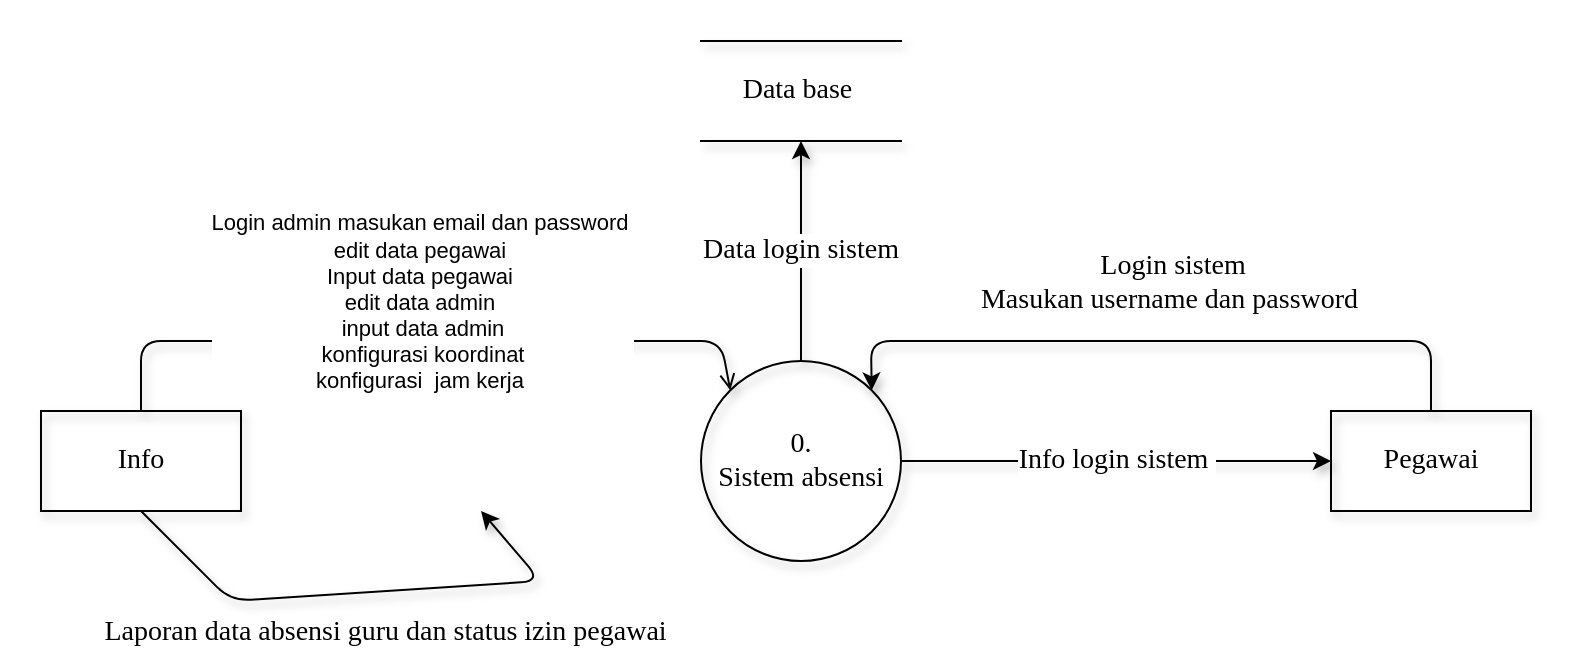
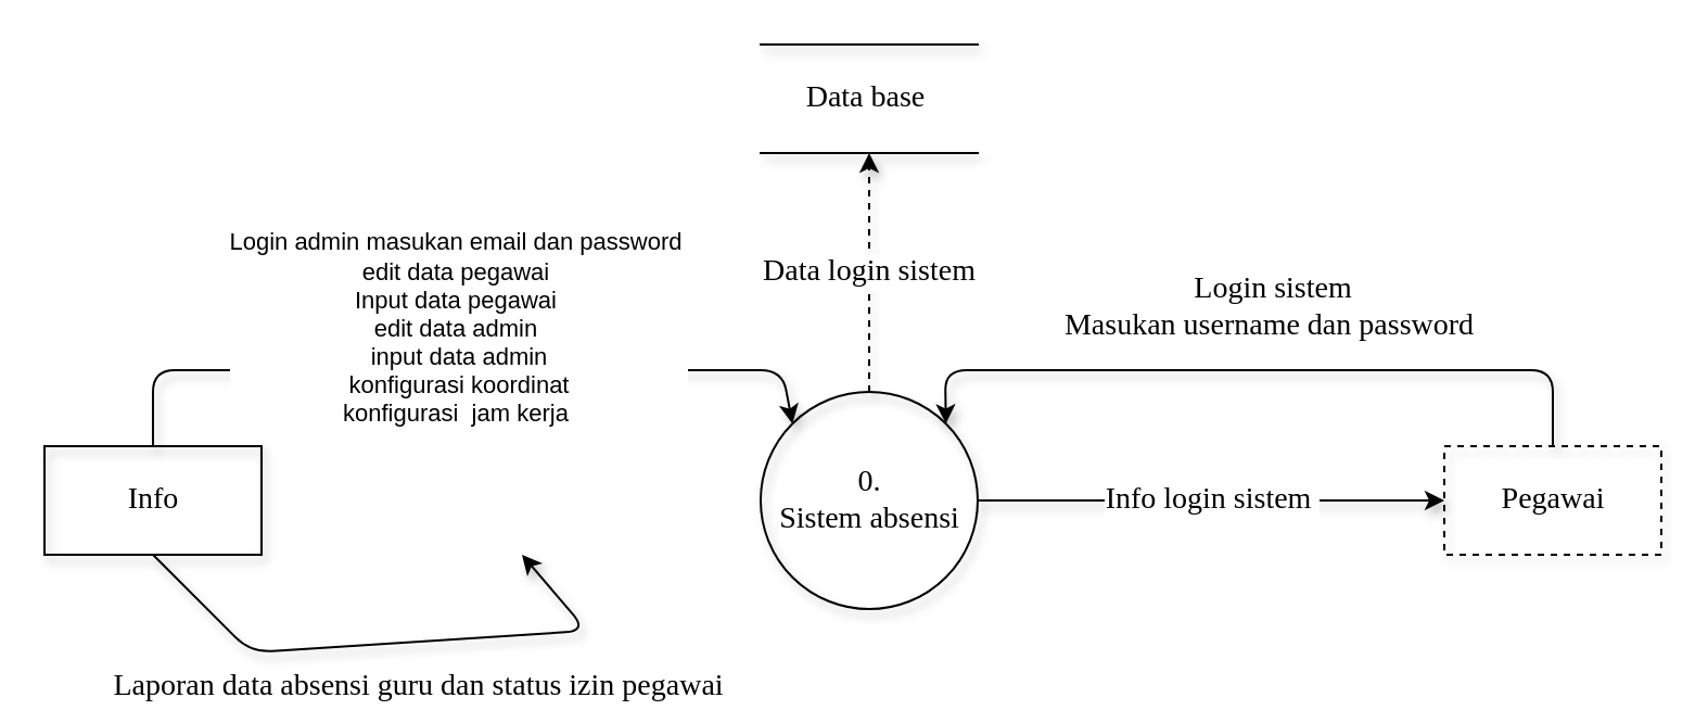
  <mxCell id="0" />
  <mxCell id="1" parent="0" />
- <mxCell id="2" value="Data login sistem" style="edgeStyle=none;html=1;fontFamily=Times New Roman;fontSize=14;fillColor=none;strokeColor=#000000;shadow=1;" edge="1" parent="1" source="4" target="5"><mxGeometry relative="1" as="geometry" /></mxCell>
+ <mxCell id="2" value="Data login sistem" style="edgeStyle=none;html=1;fontFamily=Times New Roman;fontSize=14;fillColor=none;strokeColor=#000000;shadow=1;dashed=1;" edge="1" parent="1" source="4" target="5"><mxGeometry relative="1" as="geometry" /></mxCell>
  <mxCell id="3" value="Info login sistem&amp;nbsp;" style="edgeStyle=none;html=1;fontFamily=Times New Roman;fontSize=14;fillColor=none;strokeColor=#000000;shadow=1;" edge="1" parent="1" source="4" target="11"><mxGeometry relative="1" as="geometry" /></mxCell>
  <mxCell id="4" value="&lt;div&gt;&lt;font face=&quot;Times New Roman&quot;&gt;&lt;span style=&quot;font-size: 14px;&quot;&gt;0.&lt;/span&gt;&lt;/font&gt;&lt;/div&gt;&lt;font face=&quot;Times New Roman&quot;&gt;&lt;span style=&quot;font-size: 14px;&quot;&gt;Sistem absensi&lt;/span&gt;&lt;/font&gt;" style="shape=ellipse;html=1;dashed=0;whitespace=wrap;aspect=fixed;perimeter=ellipsePerimeter;fillColor=none;strokeColor=#000000;shadow=1;" vertex="1" parent="1"><mxGeometry x="350" y="180" width="100" height="100" as="geometry" /></mxCell>
  <mxCell id="5" value="Data base&amp;nbsp;" style="html=1;dashed=0;whitespace=wrap;shape=partialRectangle;right=0;left=0;fontFamily=Times New Roman;fontSize=14;fillColor=none;strokeColor=#000000;shadow=1;" vertex="1" parent="1"><mxGeometry x="350" y="20" width="100" height="50" as="geometry" /></mxCell>
- <mxCell id="6" value="" style="edgeStyle=none;html=1;entryX=0;entryY=0;entryDx=0;entryDy=0;strokeColor=#000000;fontFamily=Times New Roman;fontSize=14;fillColor=#000000;shadow=1;exitX=0.5;exitY=0;exitDx=0;exitDy=0;endArrow=open;" edge="1" parent="1" source="8" target="4"><mxGeometry x="0.07" y="30" relative="1" as="geometry"><Array as="points"><mxPoint x="70" y="170" /><mxPoint x="360" y="170" /></Array><mxPoint as="offset" /><mxPoint x="90" y="215" as="sourcePoint" /><mxPoint x="384.645" y="204.645" as="targetPoint" /></mxGeometry></mxCell>
+ <mxCell id="6" value="" style="edgeStyle=none;html=1;entryX=0;entryY=0;entryDx=0;entryDy=0;strokeColor=#000000;fontFamily=Times New Roman;fontSize=14;fillColor=#000000;shadow=1;exitX=0.5;exitY=0;exitDx=0;exitDy=0;" edge="1" parent="1" source="8" target="4"><mxGeometry x="0.07" y="30" relative="1" as="geometry"><Array as="points"><mxPoint x="70" y="170" /><mxPoint x="360" y="170" /></Array><mxPoint as="offset" /><mxPoint x="90" y="215" as="sourcePoint" /><mxPoint x="384.645" y="204.645" as="targetPoint" /></mxGeometry></mxCell>
  <mxCell id="7" value="Login admin masukan email dan password&amp;nbsp;&lt;div&gt;edit data pegawai&amp;nbsp;&lt;div&gt;&lt;div&gt;Input data pegawai&amp;nbsp;&lt;/div&gt;&lt;div&gt;edit data admin&amp;nbsp;&lt;/div&gt;&lt;div&gt;input data admin&lt;/div&gt;&lt;div&gt;konfigurasi koordinat&lt;/div&gt;&lt;/div&gt;&lt;div&gt;konfigurasi&amp;nbsp; jam kerja&amp;nbsp;&lt;/div&gt;&lt;/div&gt;" style="edgeLabel;html=1;align=center;verticalAlign=middle;resizable=0;points=[];strokeColor=none;" vertex="1" connectable="0" parent="6"><mxGeometry x="0.056" y="1" relative="1" as="geometry"><mxPoint x="-10" y="-19" as="offset" /></mxGeometry></mxCell>
  <mxCell id="8" value="Info" style="html=1;dashed=0;whitespace=wrap;fontFamily=Times New Roman;fontSize=14;fillColor=none;strokeColor=#000000;shadow=1;" vertex="1" parent="1"><mxGeometry x="20" y="205" width="100" height="50" as="geometry" /></mxCell>
  <mxCell id="9" style="edgeStyle=none;html=1;entryX=1;entryY=0;entryDx=0;entryDy=0;strokeColor=#000000;fontFamily=Times New Roman;fontSize=14;fillColor=#000000;shadow=1;" edge="1" parent="1" source="11" target="4"><mxGeometry relative="1" as="geometry"><Array as="points"><mxPoint x="715" y="170" /><mxPoint x="435" y="170" /></Array></mxGeometry></mxCell>
  <mxCell id="10" value="Login sistem&lt;div&gt;Masukan username dan&amp;nbsp;&lt;span style=&quot;background-color: light-dark(#ffffff, var(--ge-dark-color, #121212)); color: light-dark(rgb(0, 0, 0), rgb(255, 255, 255));&quot;&gt;password&amp;nbsp;&lt;/span&gt;&lt;/div&gt;" style="edgeLabel;html=1;align=center;verticalAlign=middle;resizable=0;points=[];fontSize=14;fontFamily=Times New Roman;shadow=1;" vertex="1" connectable="0" parent="9"><mxGeometry x="-0.098" y="-4" relative="1" as="geometry"><mxPoint x="-12" y="-26" as="offset" /></mxGeometry></mxCell>
- <mxCell id="11" value="Pegawai" style="html=1;dashed=0;whitespace=wrap;fontFamily=Times New Roman;fontSize=14;fillColor=none;strokeColor=#000000;shadow=1;" vertex="1" parent="1"><mxGeometry x="665" y="205" width="100" height="50" as="geometry" /></mxCell>
+ <mxCell id="11" value="Pegawai" style="html=1;dashed=1;whitespace=wrap;fontFamily=Times New Roman;fontSize=14;fillColor=none;strokeColor=#000000;shadow=1;" vertex="1" parent="1"><mxGeometry x="665" y="205" width="100" height="50" as="geometry" /></mxCell>
  <mxCell id="12" value="" style="edgeStyle=none;html=1;strokeColor=#000000;fontFamily=Times New Roman;fontSize=14;fillColor=#000000;shadow=1;exitX=0.5;exitY=1;exitDx=0;exitDy=0;" edge="1" parent="1" source="8"><mxGeometry x="0.07" y="30" relative="1" as="geometry"><Array as="points"><mxPoint x="115" y="300" /><mxPoint x="270" y="290" /></Array><mxPoint x="145" y="215" as="sourcePoint" /><mxPoint x="240" y="255" as="targetPoint" /><mxPoint as="offset" /></mxGeometry></mxCell>
  <mxCell id="13" value="&lt;font face=&quot;Times New Roman&quot;&gt;&lt;span style=&quot;font-size: 14px;&quot;&gt;Laporan data absensi guru dan status izin pegawai&amp;nbsp;&lt;/span&gt;&lt;/font&gt;" style="edgeLabel;html=1;align=center;verticalAlign=middle;resizable=0;points=[];" vertex="1" connectable="0" parent="12"><mxGeometry x="-0.001" y="-3" relative="1" as="geometry"><mxPoint x="10" y="17" as="offset" /></mxGeometry></mxCell>
